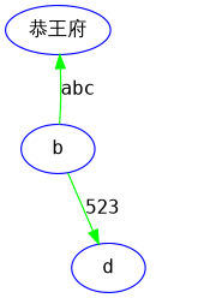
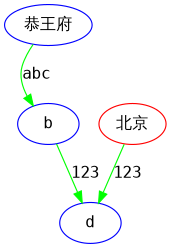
  digraph {
    fontname="DejaVu Sans Mono"
    node [color=blue fontname="DejaVu Sans Mono"]
    edge [color=green fontname="DejaVu Sans Mono"]
    n1 [label="恭王府"]
    b
    d
-   b -> n1 [label=abc]
-   b -> d [label=523]
+   n4 [color=red label="北京"]
+   n1 -> b [label=abc]
+   b -> d [label=123]
+   n4 -> d [label=123]
  }
